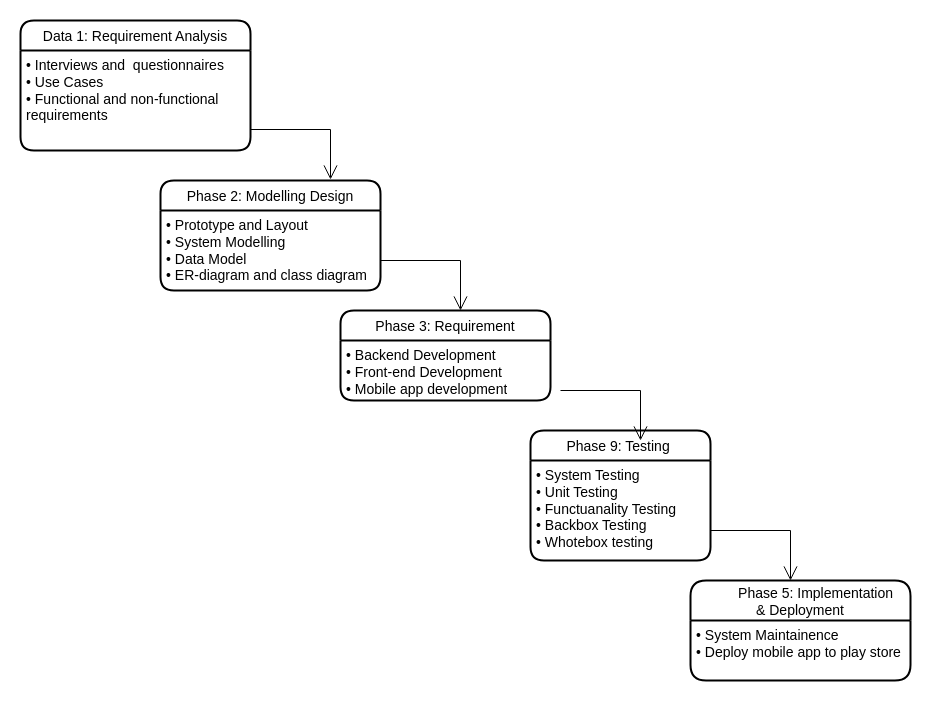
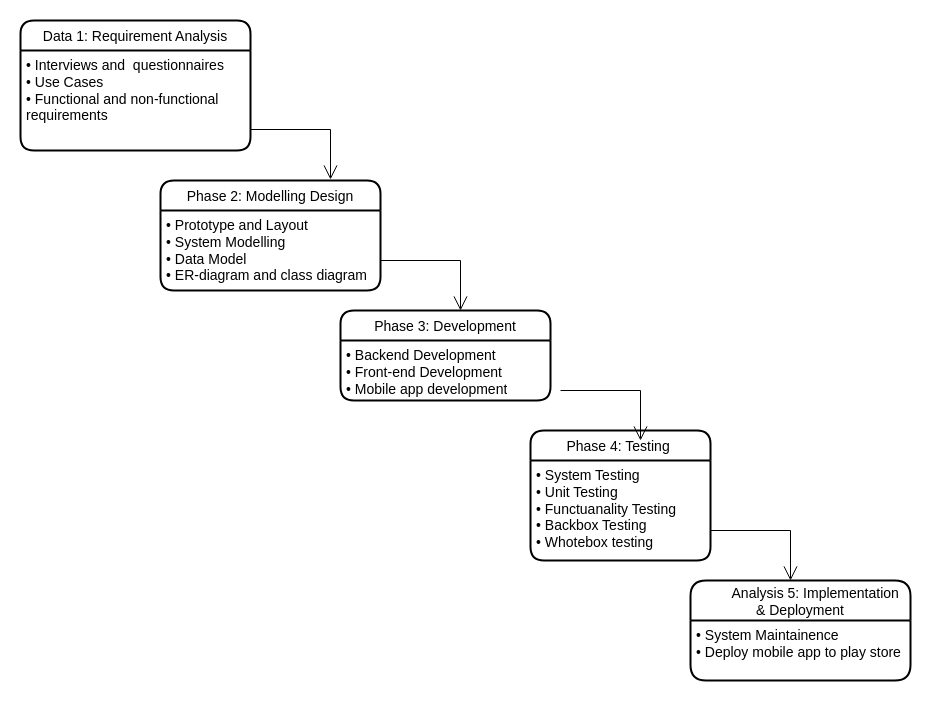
  <mxCell id="0" />
  <mxCell id="1" parent="0" />
  <mxCell id="2" value="Data 1: Requirement Analysis" style="swimlane;childLayout=stackLayout;horizontal=1;startSize=30;horizontalStack=0;rounded=1;fontSize=14;fontStyle=0;strokeWidth=2;resizeParent=0;resizeLast=1;shadow=0;dashed=0;align=center;" vertex="1" parent="1"><mxGeometry x="20" y="20" width="230" height="130" as="geometry" /></mxCell>
  <mxCell id="3" value="&lt;font style=&quot;font-size: 14px;&quot;&gt;• Interviews and&amp;nbsp; questionnaires&lt;br&gt;• Use Cases&lt;br&gt;• Functional and non-functional requirements&lt;/font&gt;" style="text;strokeColor=none;fillColor=none;align=left;verticalAlign=top;spacingLeft=4;spacingRight=4;overflow=hidden;rotatable=0;points=[[0,0.5],[1,0.5]];portConstraint=eastwest;whiteSpace=wrap;html=1;labelBackgroundColor=none;labelBorderColor=none;fontColor=default;" vertex="1" parent="2"><mxGeometry y="30" width="230" height="100" as="geometry" /></mxCell>
  <mxCell id="4" value="Phase 2: Modelling Design" style="swimlane;childLayout=stackLayout;horizontal=1;startSize=30;horizontalStack=0;rounded=1;fontSize=14;fontStyle=0;strokeWidth=2;resizeParent=0;resizeLast=1;shadow=0;dashed=0;align=center;" vertex="1" parent="1"><mxGeometry x="160" y="180" width="220" height="110" as="geometry" /></mxCell>
- <mxCell id="5" value="Phase 3: Requirement" style="swimlane;childLayout=stackLayout;horizontal=1;startSize=30;horizontalStack=0;rounded=1;fontSize=14;fontStyle=0;strokeWidth=2;resizeParent=0;resizeLast=1;shadow=0;dashed=0;align=center;" vertex="1" parent="1"><mxGeometry x="340" y="310" width="210" height="90" as="geometry" /></mxCell>
+ <mxCell id="5" value="Phase 3: Development" style="swimlane;childLayout=stackLayout;horizontal=1;startSize=30;horizontalStack=0;rounded=1;fontSize=14;fontStyle=0;strokeWidth=2;resizeParent=0;resizeLast=1;shadow=0;dashed=0;align=center;" vertex="1" parent="1"><mxGeometry x="340" y="310" width="210" height="90" as="geometry" /></mxCell>
  <mxCell id="6" value="•&amp;nbsp;Backend Development&lt;br&gt;•&amp;nbsp;Front-end Development&lt;br&gt;•&amp;nbsp;Mobile app development" style="text;strokeColor=none;fillColor=none;align=left;verticalAlign=top;spacingLeft=4;spacingRight=4;overflow=hidden;rotatable=0;points=[[0,0.5],[1,0.5]];portConstraint=eastwest;whiteSpace=wrap;html=1;labelBackgroundColor=none;labelBorderColor=none;fontSize=14;fontColor=default;" vertex="1" parent="5"><mxGeometry y="30" width="210" height="60" as="geometry" /></mxCell>
- <mxCell id="7" value="Phase 9: Testing " style="swimlane;childLayout=stackLayout;horizontal=1;startSize=30;horizontalStack=0;rounded=1;fontSize=14;fontStyle=0;strokeWidth=2;resizeParent=0;resizeLast=1;shadow=0;dashed=0;align=center;" vertex="1" parent="1"><mxGeometry x="530" y="430" width="180" height="130" as="geometry" /></mxCell>
+ <mxCell id="7" value="Phase 4: Testing " style="swimlane;childLayout=stackLayout;horizontal=1;startSize=30;horizontalStack=0;rounded=1;fontSize=14;fontStyle=0;strokeWidth=2;resizeParent=0;resizeLast=1;shadow=0;dashed=0;align=center;" vertex="1" parent="1"><mxGeometry x="530" y="430" width="180" height="130" as="geometry" /></mxCell>
  <mxCell id="8" value="•&amp;nbsp;System Testing&lt;br&gt;•&amp;nbsp;Unit Testing&lt;br&gt;•&amp;nbsp;Functuanality Testing&lt;br&gt;•&amp;nbsp;Backbox Testing&lt;br&gt;•&amp;nbsp;Whotebox testing" style="text;strokeColor=none;fillColor=none;align=left;verticalAlign=top;spacingLeft=4;spacingRight=4;overflow=hidden;rotatable=0;points=[[0,0.5],[1,0.5]];portConstraint=eastwest;whiteSpace=wrap;html=1;labelBackgroundColor=none;labelBorderColor=none;fontSize=14;fontColor=default;" vertex="1" parent="7"><mxGeometry y="30" width="180" height="100" as="geometry" /></mxCell>
- <mxCell id="9" value="        Phase 5: Implementation &#10;&amp; Deployment" style="swimlane;childLayout=stackLayout;horizontal=1;startSize=40;horizontalStack=0;rounded=1;fontSize=14;fontStyle=0;strokeWidth=2;resizeParent=0;resizeLast=1;shadow=0;dashed=0;align=center;arcSize=13;" vertex="1" parent="1"><mxGeometry x="690" y="580" width="220" height="100" as="geometry" /></mxCell>
+ <mxCell id="9" value="        Analysis 5: Implementation &#10;&amp; Deployment" style="swimlane;childLayout=stackLayout;horizontal=1;startSize=40;horizontalStack=0;rounded=1;fontSize=14;fontStyle=0;strokeWidth=2;resizeParent=0;resizeLast=1;shadow=0;dashed=0;align=center;arcSize=13;" vertex="1" parent="1"><mxGeometry x="690" y="580" width="220" height="100" as="geometry" /></mxCell>
  <mxCell id="10" value="•&amp;nbsp;System Maintainence&lt;br&gt;•&amp;nbsp;Deploy mobile app to play store" style="text;strokeColor=none;fillColor=none;align=left;verticalAlign=top;spacingLeft=4;spacingRight=4;overflow=hidden;rotatable=0;points=[[0,0.5],[1,0.5]];portConstraint=eastwest;whiteSpace=wrap;html=1;labelBackgroundColor=none;labelBorderColor=none;fontSize=14;fontColor=default;" vertex="1" parent="9"><mxGeometry y="40" width="220" height="60" as="geometry" /></mxCell>
  <mxCell id="11" value="" style="endArrow=open;endFill=1;endSize=12;html=1;rounded=0;fontSize=14;fontColor=default;" edge="1" parent="1"><mxGeometry width="160" relative="1" as="geometry"><mxPoint x="250" y="129" as="sourcePoint" /><mxPoint x="330" y="179" as="targetPoint" /><Array as="points"><mxPoint x="330" y="129" /></Array></mxGeometry></mxCell>
  <mxCell id="12" value="" style="endArrow=open;endFill=1;endSize=12;html=1;rounded=0;fontSize=14;fontColor=default;" edge="1" parent="1"><mxGeometry width="160" relative="1" as="geometry"><mxPoint x="380" y="260" as="sourcePoint" /><mxPoint x="460" y="310" as="targetPoint" /><Array as="points"><mxPoint x="460" y="260" /></Array></mxGeometry></mxCell>
  <mxCell id="13" value="" style="endArrow=open;endFill=1;endSize=12;html=1;rounded=0;fontSize=14;fontColor=default;" edge="1" parent="1"><mxGeometry width="160" relative="1" as="geometry"><mxPoint x="710" y="530" as="sourcePoint" /><mxPoint x="790" y="580" as="targetPoint" /><Array as="points"><mxPoint x="790" y="530" /></Array></mxGeometry></mxCell>
  <mxCell id="14" value="•&amp;nbsp;Prototype and Layout&lt;br&gt;•&amp;nbsp;System Modelling&lt;br&gt;•&amp;nbsp;Data Model&lt;br&gt;•&amp;nbsp;ER-diagram and class diagram" style="text;strokeColor=none;fillColor=none;align=left;verticalAlign=top;spacingLeft=4;spacingRight=4;overflow=hidden;rotatable=0;points=[[0,0.5],[1,0.5]];portConstraint=eastwest;whiteSpace=wrap;html=1;labelBackgroundColor=none;labelBorderColor=none;fontSize=14;fontColor=default;" vertex="1" parent="1"><mxGeometry x="160" y="210" width="220" height="80" as="geometry" /></mxCell>
  <mxCell id="15" value="" style="endArrow=open;endFill=1;endSize=12;html=1;rounded=0;fontSize=14;fontColor=default;" edge="1" parent="1"><mxGeometry width="160" relative="1" as="geometry"><mxPoint x="560" y="390" as="sourcePoint" /><mxPoint x="640" y="440" as="targetPoint" /><Array as="points"><mxPoint x="640" y="390" /></Array></mxGeometry></mxCell>
